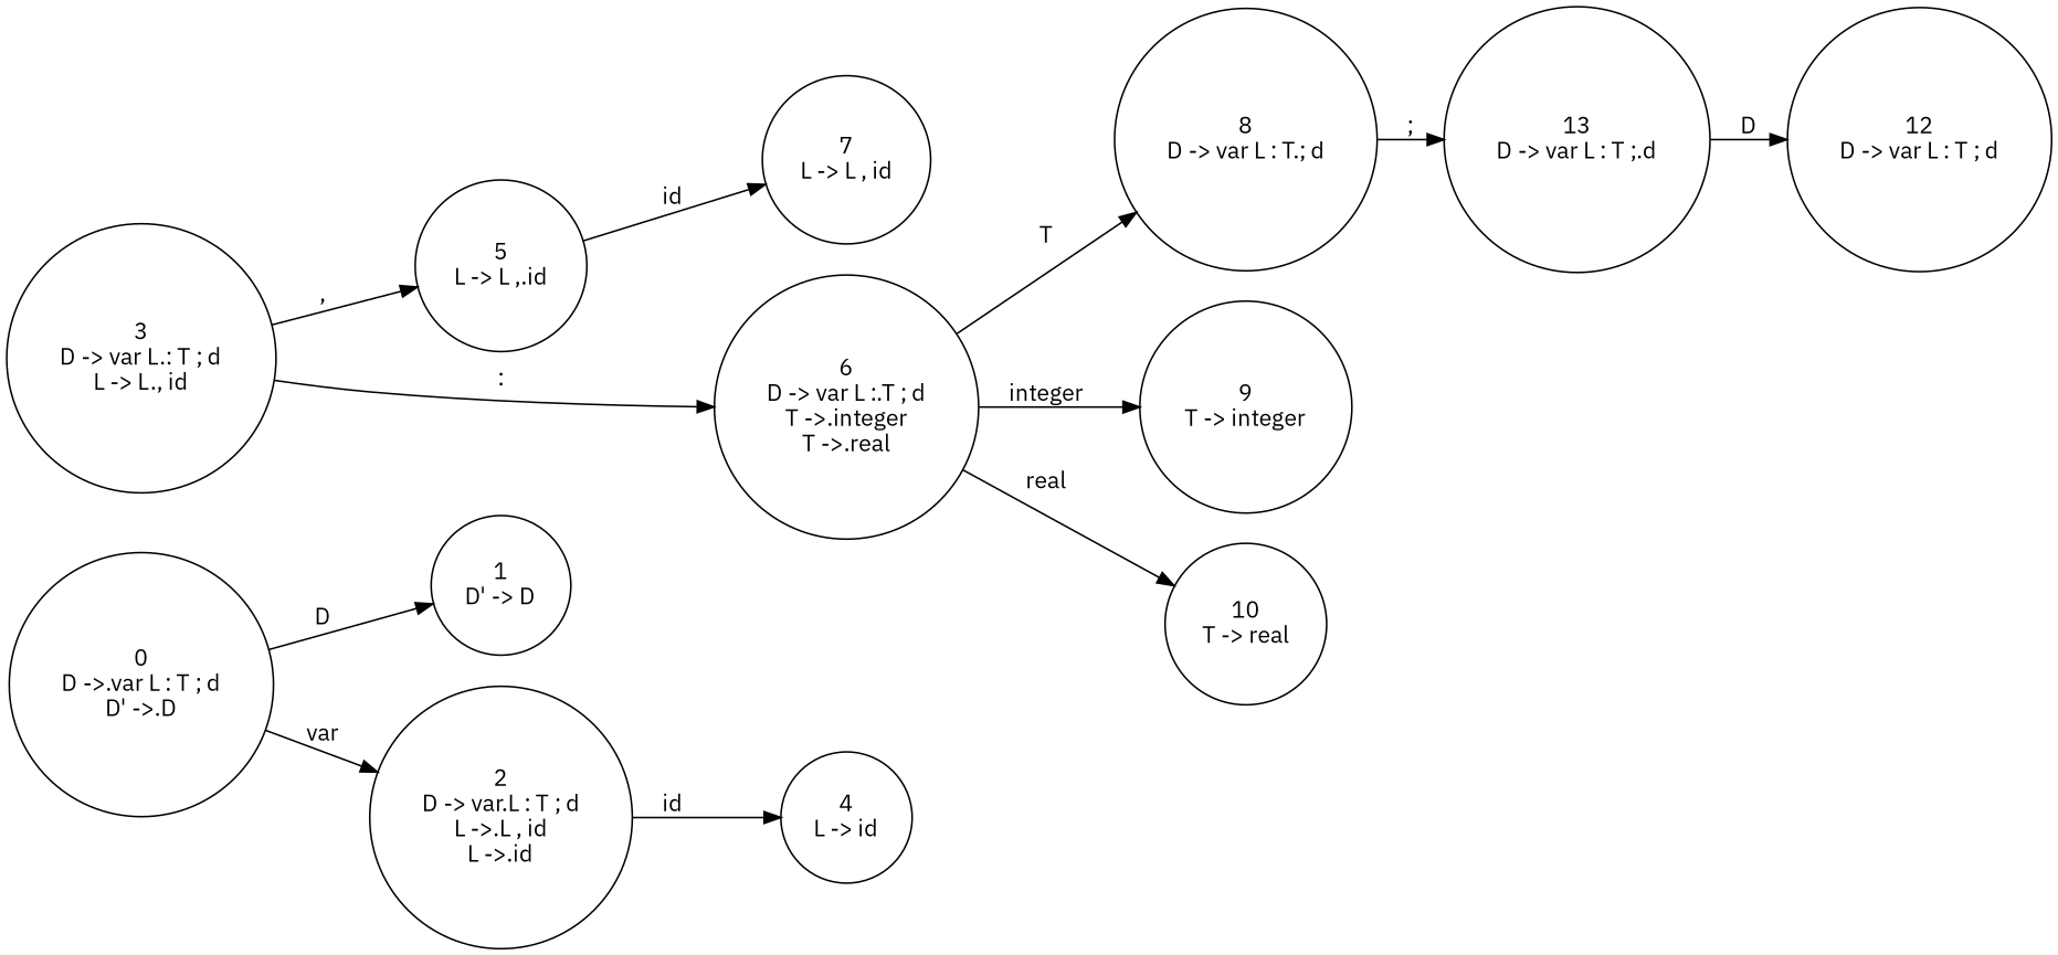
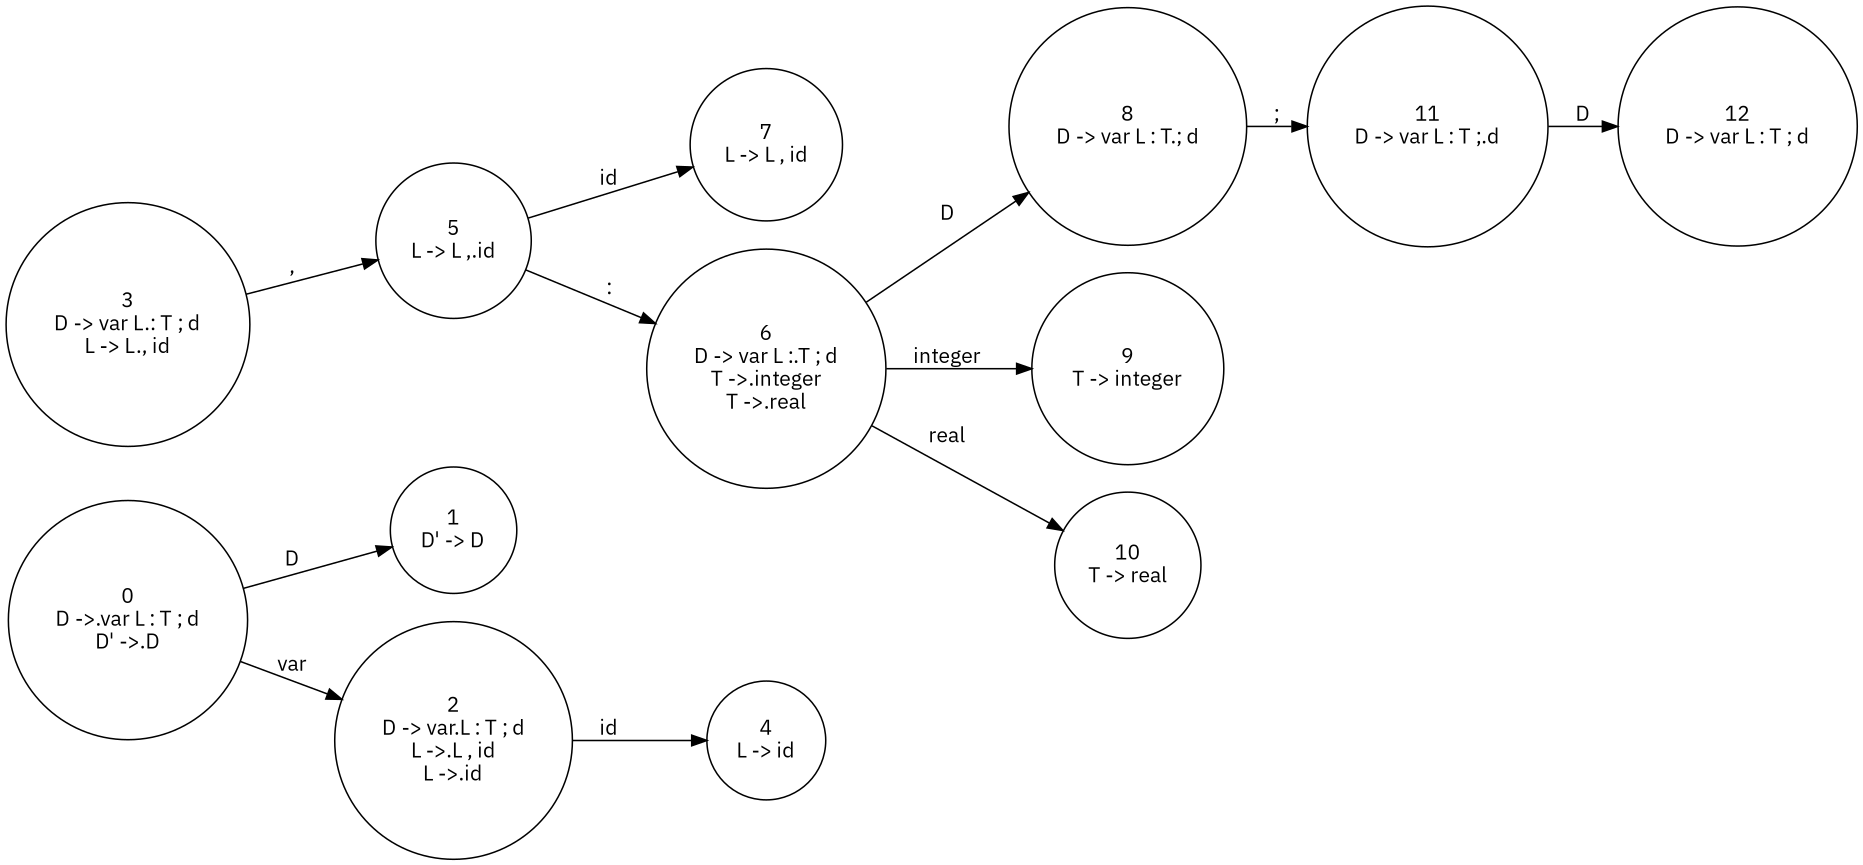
  digraph {
    fontname="IBM Plex Sans"
    rankdir=LR
    node [fontname="IBM Plex Sans" shape=circle]
    edge [fontname="IBM Plex Sans"]
    n1 [label="0\nD ->.var L : T ; d\nD' ->.D\n"]
    n2 [label="1\nD' -> D\n"]
    n3 [label="2\nD -> var.L : T ; d\nL ->.L , id\nL ->.id\n"]
    n4 [label="4\nL -> id\n"]
    n5 [label="3\nD -> var L.: T ; d\nL -> L., id\n"]
    n6 [label="5\nL -> L ,.id\n"]
    n7 [label="6\nD -> var L :.T ; d\nT ->.integer\nT ->.real\n"]
    n8 [label="7\nL -> L , id\n"]
    n9 [label="8\nD -> var L : T.; d\n"]
    n10 [label="9\nT -> integer\n"]
    n11 [label="10\nT -> real\n"]
-   n12 [label="13\nD -> var L : T ;.d\n"]
+   n12 [label="11\nD -> var L : T ;.d\n"]
    n13 [label="12\nD -> var L : T ; d\n"]
    n1 -> n2 [label=D]
    n1 -> n3 [label=var]
    n3 -> n4 [label=id]
    n5 -> n6 [label=","]
-   n5 -> n7 [label=":"]
+   n6 -> n7 [label=":"]
    n6 -> n8 [label=id]
-   n7 -> n9 [label=T]
+   n7 -> n9 [label=D]
    n7 -> n10 [label=integer]
    n7 -> n11 [label=real]
    n9 -> n12 [label=";"]
    n12 -> n13 [label=D]
  }
